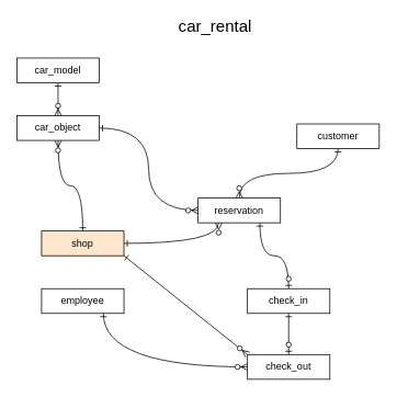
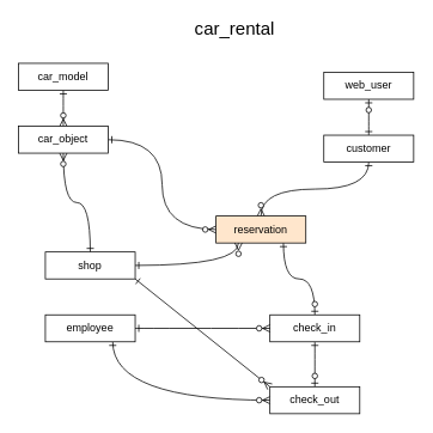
  <mxCell id="0" />
  <mxCell id="1" parent="0" />
  <mxCell id="2" style="rounded=1;orthogonalLoop=1;jettySize=auto;html=1;exitX=0.5;exitY=0;exitDx=0;exitDy=0;entryX=0.5;entryY=1;entryDx=0;entryDy=0;startArrow=ERzeroToMany;startFill=1;endArrow=ERone;endFill=0;edgeStyle=orthogonalEdgeStyle;curved=1;" parent="1" source="5" target="6" edge="1"><mxGeometry relative="1" as="geometry" /></mxCell>
  <mxCell id="3" style="edgeStyle=orthogonalEdgeStyle;curved=1;rounded=1;orthogonalLoop=1;jettySize=auto;html=1;exitX=0;exitY=0.5;exitDx=0;exitDy=0;entryX=1;entryY=0.5;entryDx=0;entryDy=0;startArrow=ERzeroToMany;startFill=1;endArrow=ERone;endFill=0;" parent="1" source="5" target="18" edge="1"><mxGeometry relative="1" as="geometry" /></mxCell>
  <mxCell id="4" style="edgeStyle=orthogonalEdgeStyle;curved=1;rounded=1;orthogonalLoop=1;jettySize=auto;html=1;exitX=0.75;exitY=1;exitDx=0;exitDy=0;entryX=0.5;entryY=0;entryDx=0;entryDy=0;startArrow=ERone;startFill=0;endArrow=ERzeroToOne;endFill=1;" parent="1" source="5" target="8" edge="1"><mxGeometry relative="1" as="geometry" /></mxCell>
- <mxCell id="5" value="reservation" style="rounded=0;whiteSpace=wrap;html=1;" parent="1" vertex="1"><mxGeometry x="240" y="240" width="100" height="30" as="geometry" /></mxCell>
+ <mxCell id="5" value="reservation" style="rounded=0;whiteSpace=wrap;html=1;fillColor=#ffe6cc;" parent="1" vertex="1"><mxGeometry x="240" y="240" width="100" height="30" as="geometry" /></mxCell>
  <mxCell id="6" value="customer" style="rounded=0;whiteSpace=wrap;html=1;" parent="1" vertex="1"><mxGeometry x="360" y="150" width="100" height="30" as="geometry" /></mxCell>
  <mxCell id="7" style="edgeStyle=orthogonalEdgeStyle;curved=1;rounded=1;orthogonalLoop=1;jettySize=auto;html=1;exitX=0.5;exitY=1;exitDx=0;exitDy=0;entryX=0.5;entryY=0;entryDx=0;entryDy=0;startArrow=ERone;startFill=0;endArrow=ERzeroToOne;endFill=1;" parent="1" source="8" target="11" edge="1"><mxGeometry relative="1" as="geometry" /></mxCell>
  <mxCell id="8" value="check_in" style="rounded=0;whiteSpace=wrap;html=1;" parent="1" vertex="1"><mxGeometry x="300" y="350" width="100" height="30" as="geometry" /></mxCell>
  <mxCell id="9" style="edgeStyle=orthogonalEdgeStyle;curved=1;rounded=1;orthogonalLoop=1;jettySize=auto;html=1;exitX=0;exitY=0.5;exitDx=0;exitDy=0;entryX=0.75;entryY=1;entryDx=0;entryDy=0;startArrow=ERzeroToMany;startFill=1;endArrow=ERone;endFill=0;" parent="1" source="11" target="16" edge="1"><mxGeometry relative="1" as="geometry" /></mxCell>
  <mxCell id="10" style="rounded=0;orthogonalLoop=1;jettySize=auto;html=1;exitX=0;exitY=0;exitDx=0;exitDy=0;entryX=1;entryY=1;entryDx=0;entryDy=0;endArrow=ERone;endFill=0;startArrow=ERzeroToMany;startFill=1;" edge="1" parent="1" source="11" target="14"><mxGeometry relative="1" as="geometry" /></mxCell>
  <mxCell id="11" value="check_out" style="rounded=0;whiteSpace=wrap;html=1;" parent="1" vertex="1"><mxGeometry x="300" y="430" width="100" height="30" as="geometry" /></mxCell>
  <mxCell id="12" style="edgeStyle=orthogonalEdgeStyle;rounded=1;orthogonalLoop=1;jettySize=auto;html=1;exitX=0.5;exitY=0;exitDx=0;exitDy=0;entryX=0.5;entryY=1;entryDx=0;entryDy=0;startArrow=ERone;startFill=0;endArrow=ERzeroToMany;endFill=1;curved=1;" parent="1" source="14" target="18" edge="1"><mxGeometry relative="1" as="geometry" /></mxCell>
  <mxCell id="13" style="edgeStyle=orthogonalEdgeStyle;curved=1;rounded=1;orthogonalLoop=1;jettySize=auto;html=1;exitX=1;exitY=0.5;exitDx=0;exitDy=0;entryX=0.25;entryY=1;entryDx=0;entryDy=0;startArrow=ERone;startFill=0;endArrow=ERzeroToMany;endFill=1;" parent="1" source="14" target="5" edge="1"><mxGeometry relative="1" as="geometry" /></mxCell>
- <mxCell id="14" value="shop" style="rounded=0;whiteSpace=wrap;html=1;fillColor=#ffe6cc;" parent="1" vertex="1"><mxGeometry x="50" y="280" width="100" height="30" as="geometry" /></mxCell>
+ <mxCell id="14" value="shop" style="rounded=0;whiteSpace=wrap;html=1;" parent="1" vertex="1"><mxGeometry x="50" y="280" width="100" height="30" as="geometry" /></mxCell>
+ <mxCell id="15" style="edgeStyle=orthogonalEdgeStyle;curved=1;rounded=1;orthogonalLoop=1;jettySize=auto;html=1;exitX=1;exitY=0.5;exitDx=0;exitDy=0;entryX=0;entryY=0.5;entryDx=0;entryDy=0;startArrow=ERone;startFill=0;endArrow=ERzeroToMany;endFill=1;" parent="1" source="16" target="8" edge="1"><mxGeometry relative="1" as="geometry" /></mxCell>
  <mxCell id="16" value="employee" style="rounded=0;whiteSpace=wrap;html=1;" parent="1" vertex="1"><mxGeometry x="50" y="350" width="100" height="30" as="geometry" /></mxCell>
  <mxCell id="17" style="edgeStyle=orthogonalEdgeStyle;curved=1;rounded=1;orthogonalLoop=1;jettySize=auto;html=1;exitX=0.5;exitY=0;exitDx=0;exitDy=0;entryX=0.5;entryY=1;entryDx=0;entryDy=0;startArrow=ERzeroToMany;startFill=1;endArrow=ERone;endFill=0;" parent="1" source="18" target="19" edge="1"><mxGeometry relative="1" as="geometry" /></mxCell>
  <mxCell id="18" value="car_object" style="rounded=0;whiteSpace=wrap;html=1;" parent="1" vertex="1"><mxGeometry x="20" y="140" width="100" height="30" as="geometry" /></mxCell>
  <mxCell id="19" value="car_model" style="rounded=0;whiteSpace=wrap;html=1;" parent="1" vertex="1"><mxGeometry x="20" y="70" width="100" height="30" as="geometry" /></mxCell>
+ <mxCell id="20" value="web_user" style="rounded=0;whiteSpace=wrap;html=1;strokeColor=#000000;" parent="1" vertex="1"><mxGeometry x="360" y="80" width="100" height="30" as="geometry" /></mxCell>
+ <mxCell id="21" value="" style="endArrow=ERzeroToOne;html=1;entryX=0.5;entryY=1;entryDx=0;entryDy=0;exitX=0.5;exitY=0;exitDx=0;exitDy=0;rounded=1;startArrow=ERone;startFill=0;endFill=1;edgeStyle=orthogonalEdgeStyle;curved=1;" parent="1" source="6" target="20" edge="1"><mxGeometry width="50" height="50" relative="1" as="geometry"><mxPoint x="397" y="130" as="sourcePoint" /><mxPoint x="437" y="100" as="targetPoint" /></mxGeometry></mxCell>
  <mxCell id="22" value="&lt;font style=&quot;font-size: 20px&quot;&gt;car_rental&lt;/font&gt;" style="text;html=1;strokeColor=none;fillColor=none;align=center;verticalAlign=middle;whiteSpace=wrap;rounded=0;fontStyle=0" parent="1" vertex="1"><mxGeometry x="241" y="20" width="40" height="20" as="geometry" /></mxCell>
